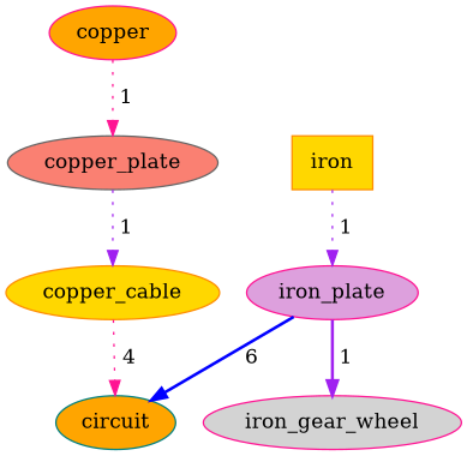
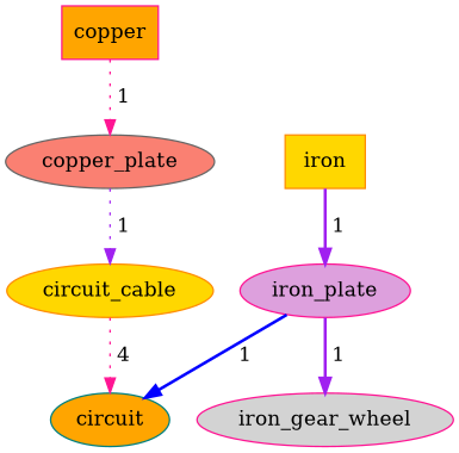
  digraph {
    node [color=deeppink fillcolor=orange style=filled]
    edge [color=purple style=dotted]
-   copper [rank=min shape=ellipse]
+   copper [rank=min shape=box]
    iron [color=darkorange fillcolor=gold rank=min shape=box]
    copper_plate [color=gray40 fillcolor=salmon]
    iron_plate [fillcolor=plum]
    circuit [color=teal]
    iron_gear_wheel [fillcolor=lightgrey]
-   copper_cable [color=darkorange fillcolor=gold]
+   copper_cable [color=darkorange fillcolor=gold label=circuit_cable]
    subgraph sub_1 {
      copper
    }
    subgraph sub_2 {
      iron
    }
    copper -> copper_plate [color=deeppink label=" 1"]
-   iron -> iron_plate [label=" 1"]
+   iron -> iron_plate [label=" 1" style=bold]
    copper_plate -> copper_cable [label=" 1"]
-   iron_plate -> circuit [color=blue label=" 6" style=bold]
+   iron_plate -> circuit [color=blue label=" 1" style=bold]
    iron_plate -> iron_gear_wheel [label=" 1" style=bold]
    copper_cable -> circuit [color=deeppink label=" 4"]
  }
